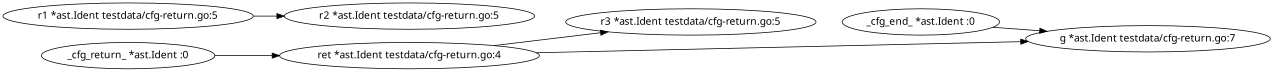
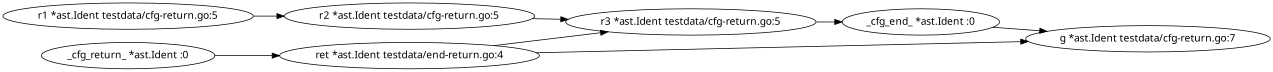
  digraph {
    fontname="Noto Sans"
    rankdir=LR
    node [fontname="Noto Sans"]
    edge [fontname="Noto Sans"]
    n1 [label="_cfg_end_ *ast.Ident :0"]
    n2 [label="g *ast.Ident testdata/cfg-return.go:7"]
    n3 [label="r3 *ast.Ident testdata/cfg-return.go:5"]
    n4 [label="r2 *ast.Ident testdata/cfg-return.go:5"]
    n5 [label="r1 *ast.Ident testdata/cfg-return.go:5"]
-   n6 [label="ret *ast.Ident testdata/cfg-return.go:4"]
+   n6 [label="ret *ast.Ident testdata/end-return.go:4"]
    n7 [label="_cfg_return_ *ast.Ident :0"]
    n1 -> n2
+   n3 -> n1
+   n4 -> n3
    n5 -> n4
    n6 -> n2
    n6 -> n3
    n7 -> n6
  }
